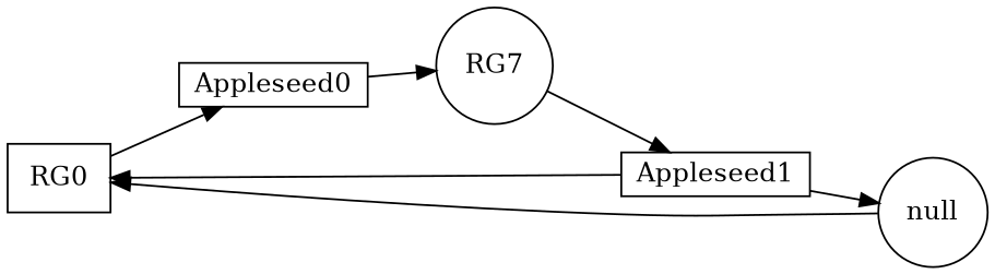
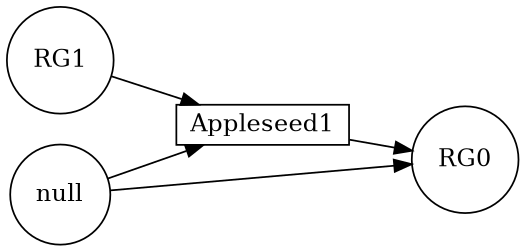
  digraph {
    rankdir=LR
    node [shape=circle]
-   n1 [label=RG0 shape=box]
-   n2 [height=0.01 label=Appleseed0 shape=box width=1]
-   n3 [label=RG7]
+   n1 [label=RG0]
+   n3 [label=RG1]
    n4 [height=0.01 label=Appleseed1 shape=box width=1]
    n5 [label=null]
-   n1 -> n2
-   n2 -> n3
    n3 -> n4
    n4 -> n1
-   n4 -> n5
+   n5 -> n4
    n5 -> n1
  }
